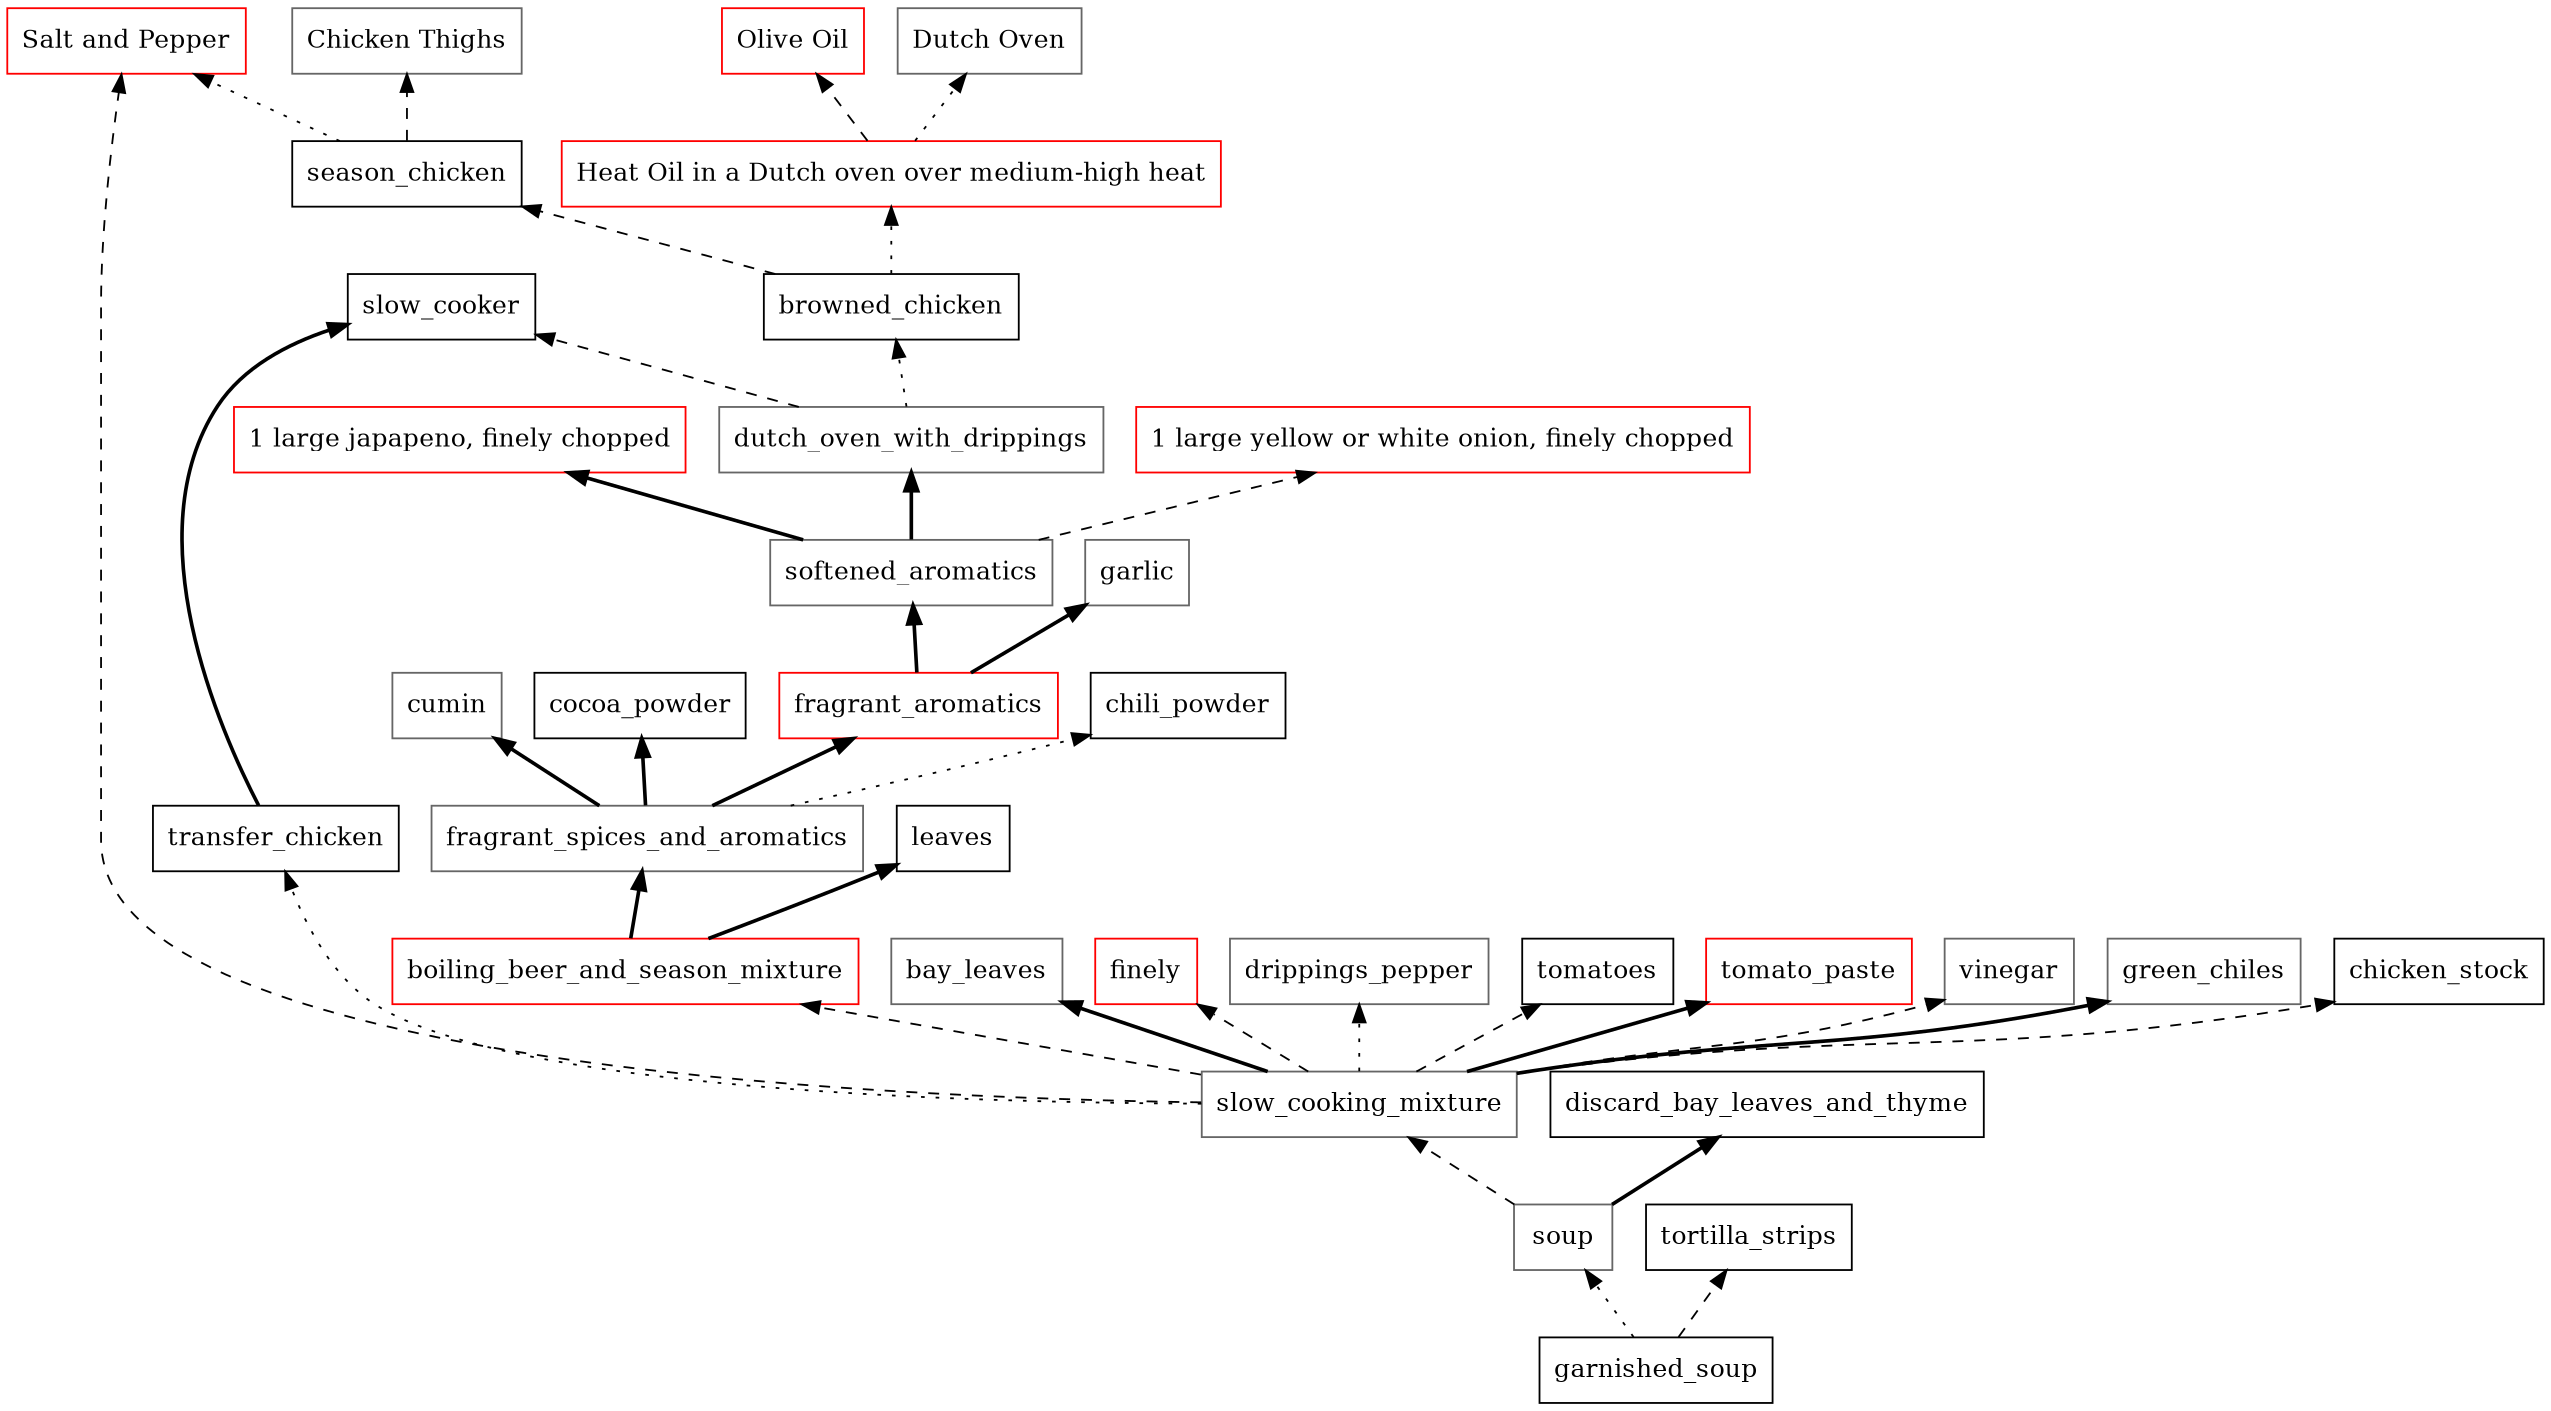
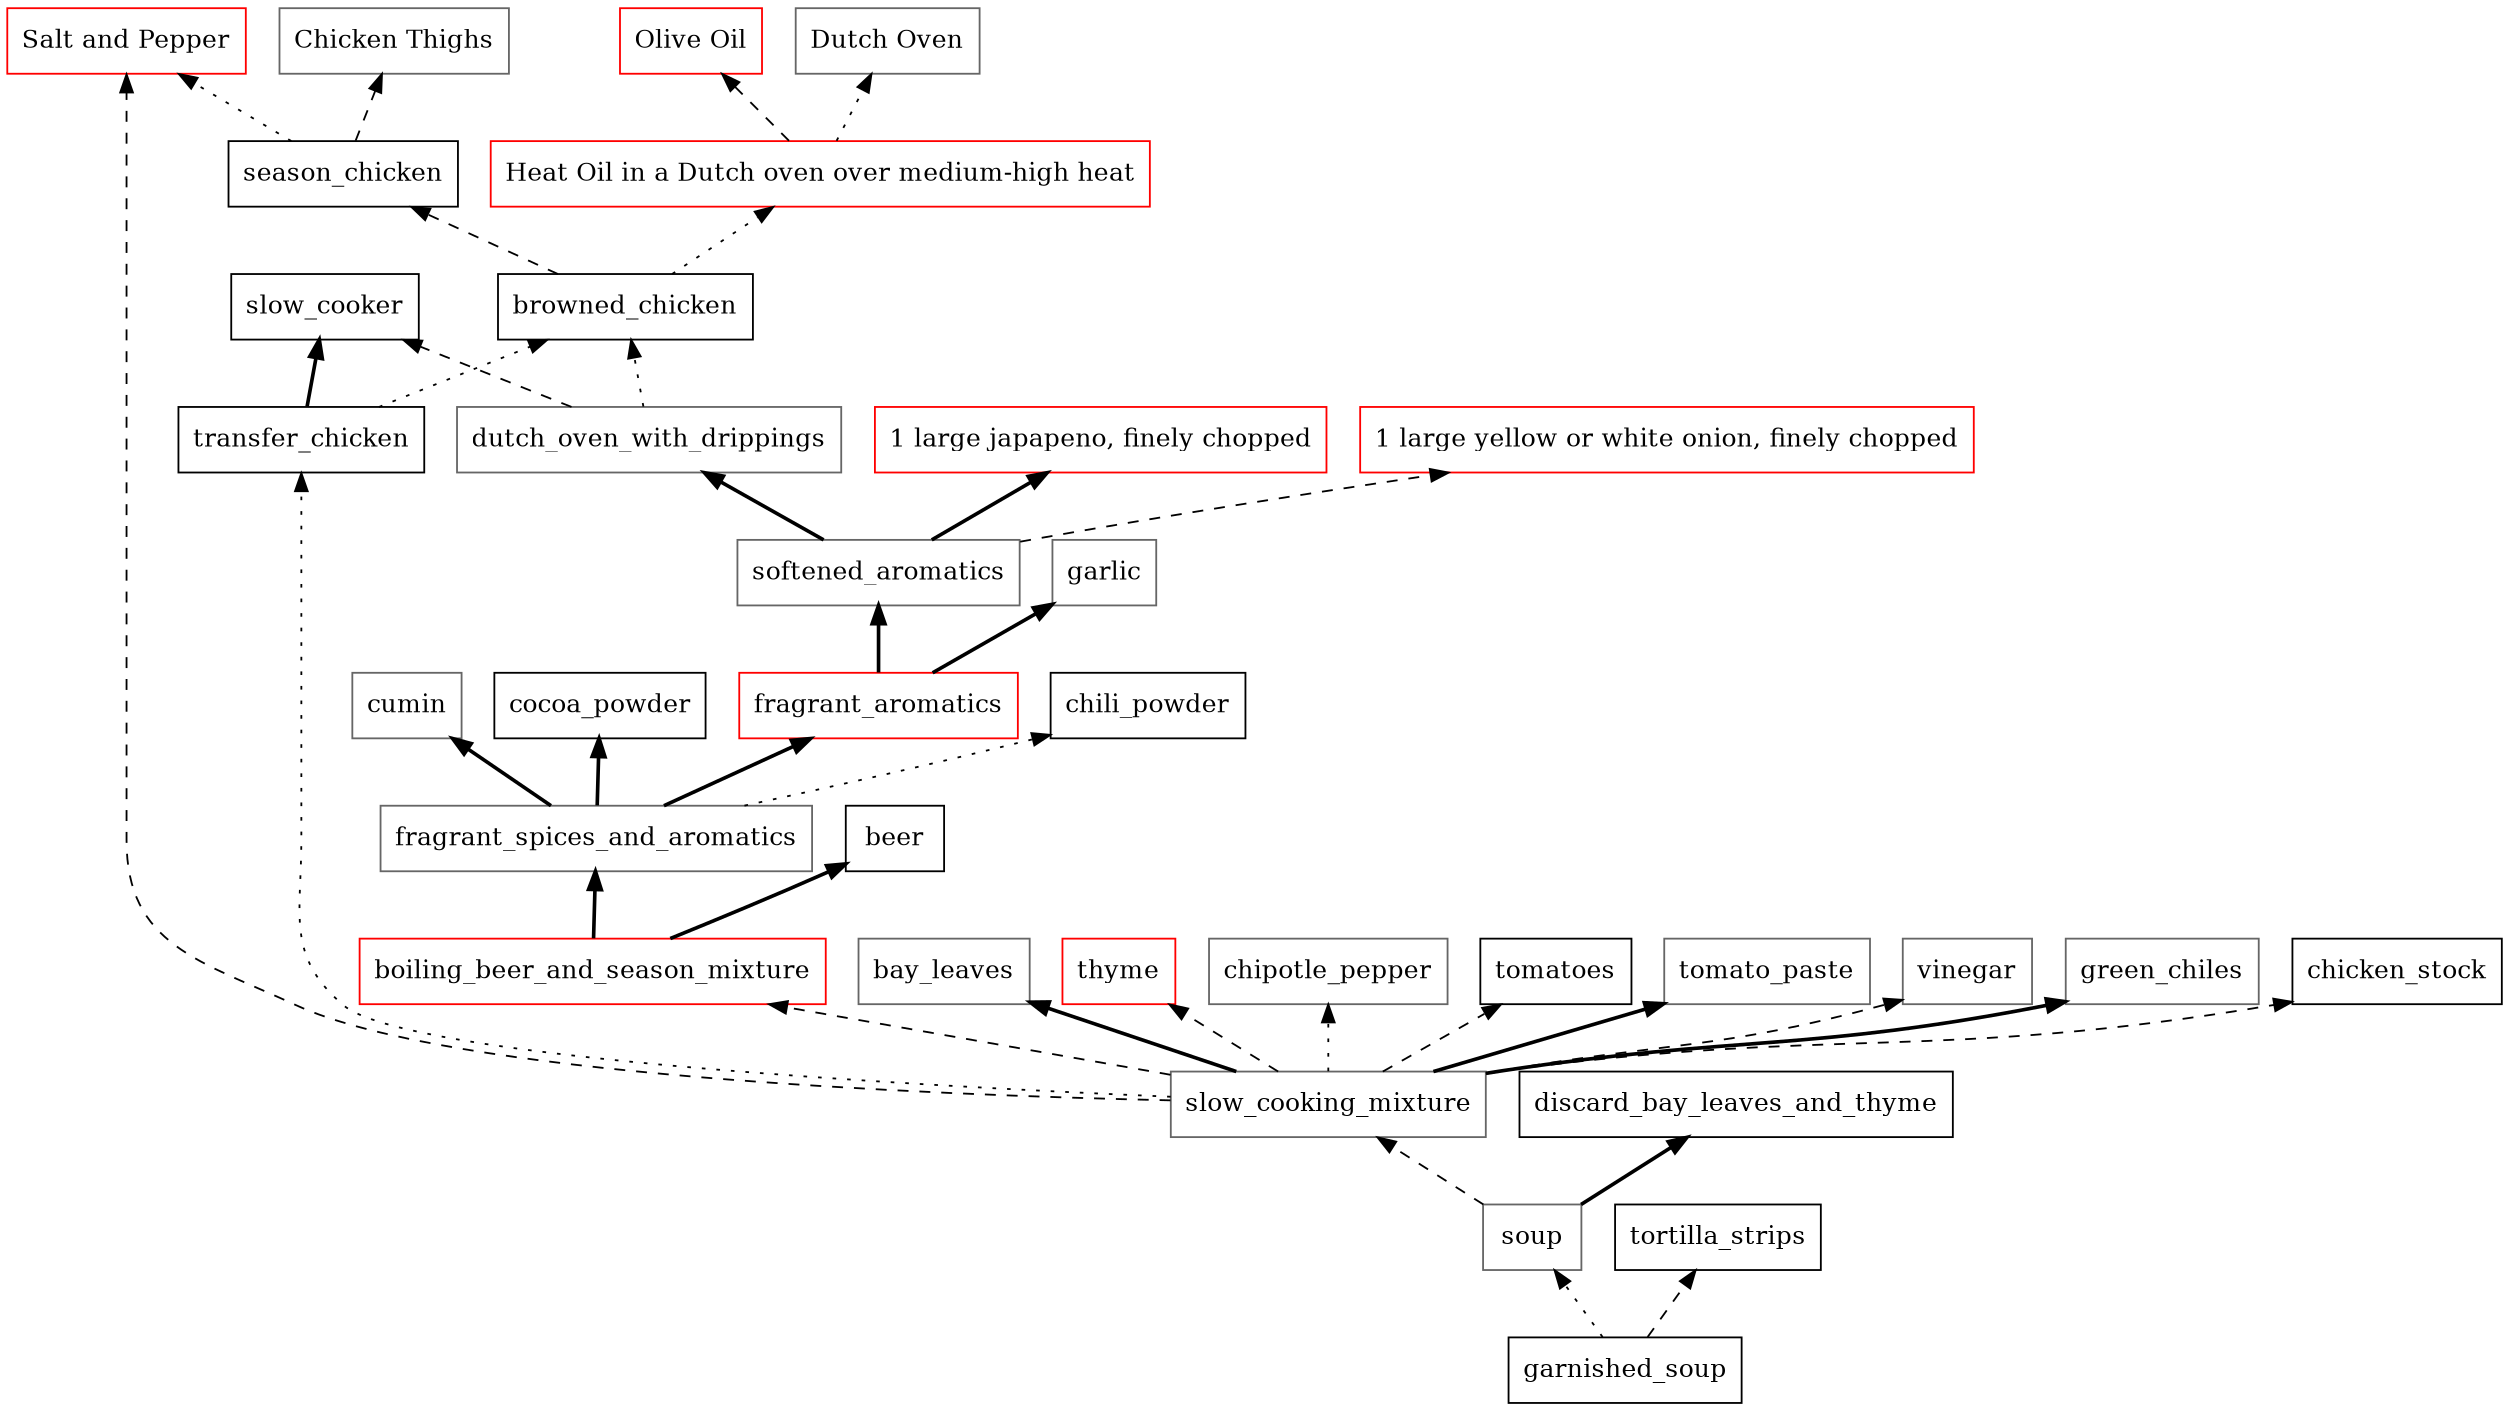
  digraph {
    rankdir=BT
    node [color=gray40 shape=record]
    edge [style=bold]
    n1 [color=red label="Olive Oil"]
    n2 [label="Dutch Oven"]
    n3 [color=red label="Heat Oil in a Dutch oven over medium-high heat"]
    n4 [color=red label="Salt and Pepper"]
    n5 [label="Chicken Thighs"]
    season_chicken [color=black]
    browned_chicken [color=black]
    dutch_oven_with_drippings
    slow_cooker [color=black]
    transfer_chicken [color=black]
    n11 [color=red label="1 large yellow or white onion, finely chopped"]
    n12 [color=red label="1 large japapeno, finely chopped"]
    softened_aromatics
    fragrant_aromatics [color=red]
    garlic
    fragrant_spices_and_aromatics
    chili_powder [color=black]
    cumin
    cocoa_powder [color=black]
    n20 [color=red label=boiling_beer_and_season_mixture]
-   beer [color=black label=leaves]
+   beer [color=black]
    slow_cooking_mixture
    bay_leaves
-   thyme [color=red label=finely]
-   chipotle_pepper [label=drippings_pepper]
+   thyme [color=red]
+   chipotle_pepper
    tomatoes [color=black]
-   tomato_paste [color=red]
+   tomato_paste
    vinegar
    green_chiles
    chicken_stock [color=black]
    soup
    discard_bay_leaves_and_thyme [color=black]
    garnished_soup [color=black]
    tortilla_strips [color=black]
    n3 -> n1 [style=dashed]
    n3 -> n2 [style=dotted]
    season_chicken -> n4 [style=dotted]
    season_chicken -> n5 [style=dashed]
    browned_chicken -> n3 [style=dotted]
    browned_chicken -> season_chicken [style=dashed]
    dutch_oven_with_drippings -> browned_chicken [style=dotted]
    dutch_oven_with_drippings -> slow_cooker [style=dashed]
+   transfer_chicken -> browned_chicken [style=dotted]
    transfer_chicken -> slow_cooker
    softened_aromatics -> dutch_oven_with_drippings
    softened_aromatics -> n11 [style=dashed]
    softened_aromatics -> n12
    fragrant_aromatics -> softened_aromatics
    fragrant_aromatics -> garlic
    fragrant_spices_and_aromatics -> fragrant_aromatics
    fragrant_spices_and_aromatics -> chili_powder [style=dotted]
    fragrant_spices_and_aromatics -> cumin
    fragrant_spices_and_aromatics -> cocoa_powder
    n20 -> fragrant_spices_and_aromatics
    n20 -> beer
    slow_cooking_mixture -> n4 [style=dashed]
    slow_cooking_mixture -> transfer_chicken [style=dotted]
    slow_cooking_mixture -> n20 [style=dashed]
    slow_cooking_mixture -> bay_leaves
    slow_cooking_mixture -> thyme [style=dashed]
    slow_cooking_mixture -> chipotle_pepper [style=dotted]
    slow_cooking_mixture -> tomatoes [style=dashed]
    slow_cooking_mixture -> tomato_paste
    slow_cooking_mixture -> vinegar [style=dashed]
    slow_cooking_mixture -> green_chiles
    slow_cooking_mixture -> chicken_stock [style=dashed]
    soup -> slow_cooking_mixture [style=dashed]
    soup -> discard_bay_leaves_and_thyme
    garnished_soup -> soup [style=dotted]
    garnished_soup -> tortilla_strips [style=dashed]
  }
